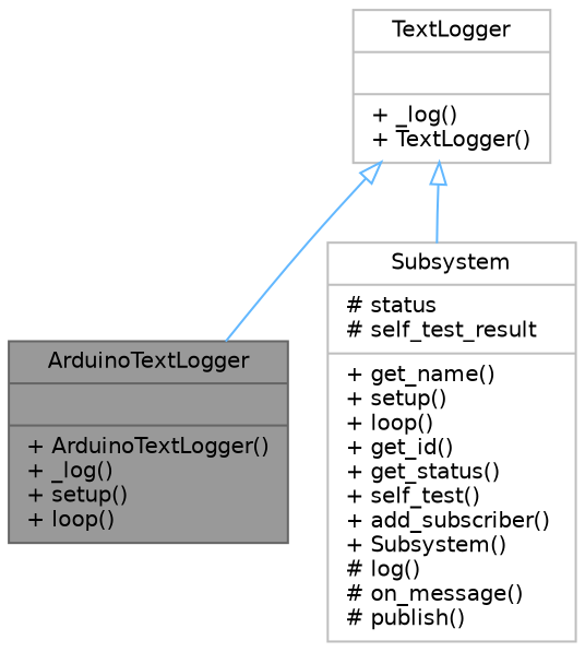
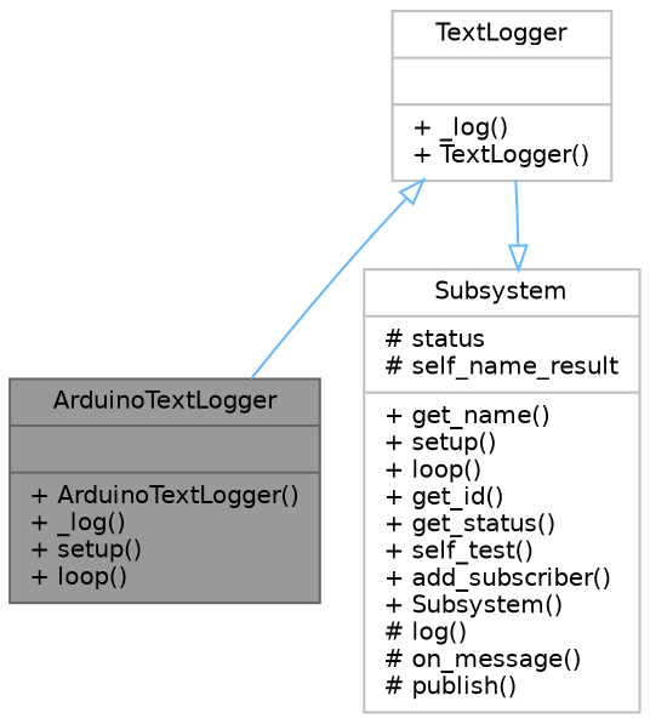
  digraph {
    node [color=grey75 fillcolor=white fontname=Helvetica fontsize=10 shape=record style=filled]
    edge [arrowtail=onormal color=steelblue1 dir=back fontname=Helvetica fontsize=10 labelfontname=Helvetica labelfontsize=10 style=solid]
    n1 [color=gray40 fillcolor=grey60 fontcolor=black height=0.2 label="{ArduinoTextLogger\n||+ ArduinoTextLogger()\l+ _log()\l+ setup()\l+ loop()\l}" width=0.4]
    n2 [height=0.2 label="{TextLogger\n||+ _log()\l+ TextLogger()\l}" width=0.4]
-   n3 [height=0.2 label="{Subsystem\n|# status\l# self_test_result\l|+ get_name()\l+ setup()\l+ loop()\l+ get_id()\l+ get_status()\l+ self_test()\l+ add_subscriber()\l+ Subsystem()\l# log()\l# on_message()\l# publish()\l}" width=0.4]
+   n3 [height=0.2 label="{Subsystem\n|# status\l# self_name_result\l|+ get_name()\l+ setup()\l+ loop()\l+ get_id()\l+ get_status()\l+ self_test()\l+ add_subscriber()\l+ Subsystem()\l# log()\l# on_message()\l# publish()\l}" width=0.4]
    n2 -> n1
-   n2 -> n3
+   n3 -> n2
  }
